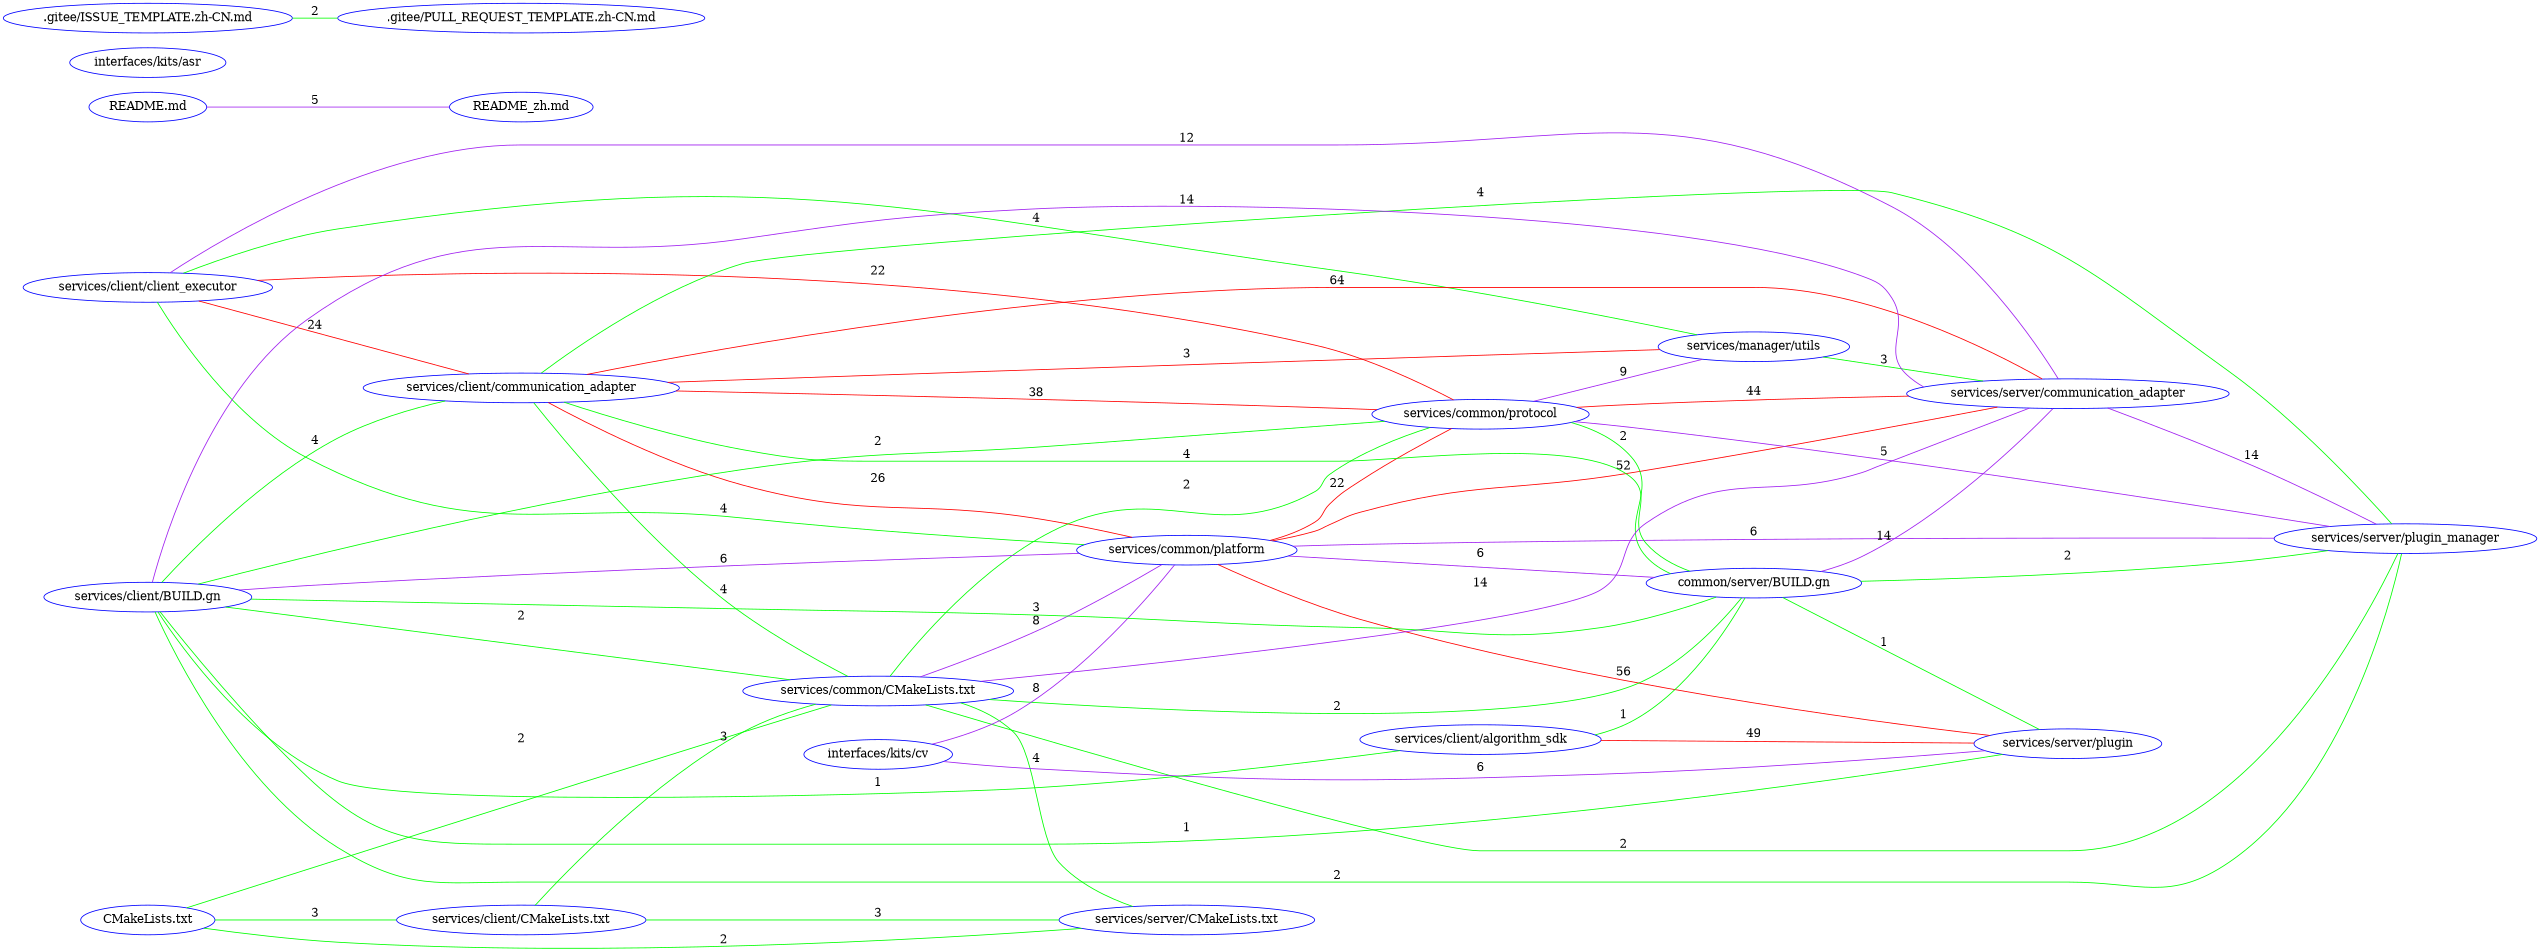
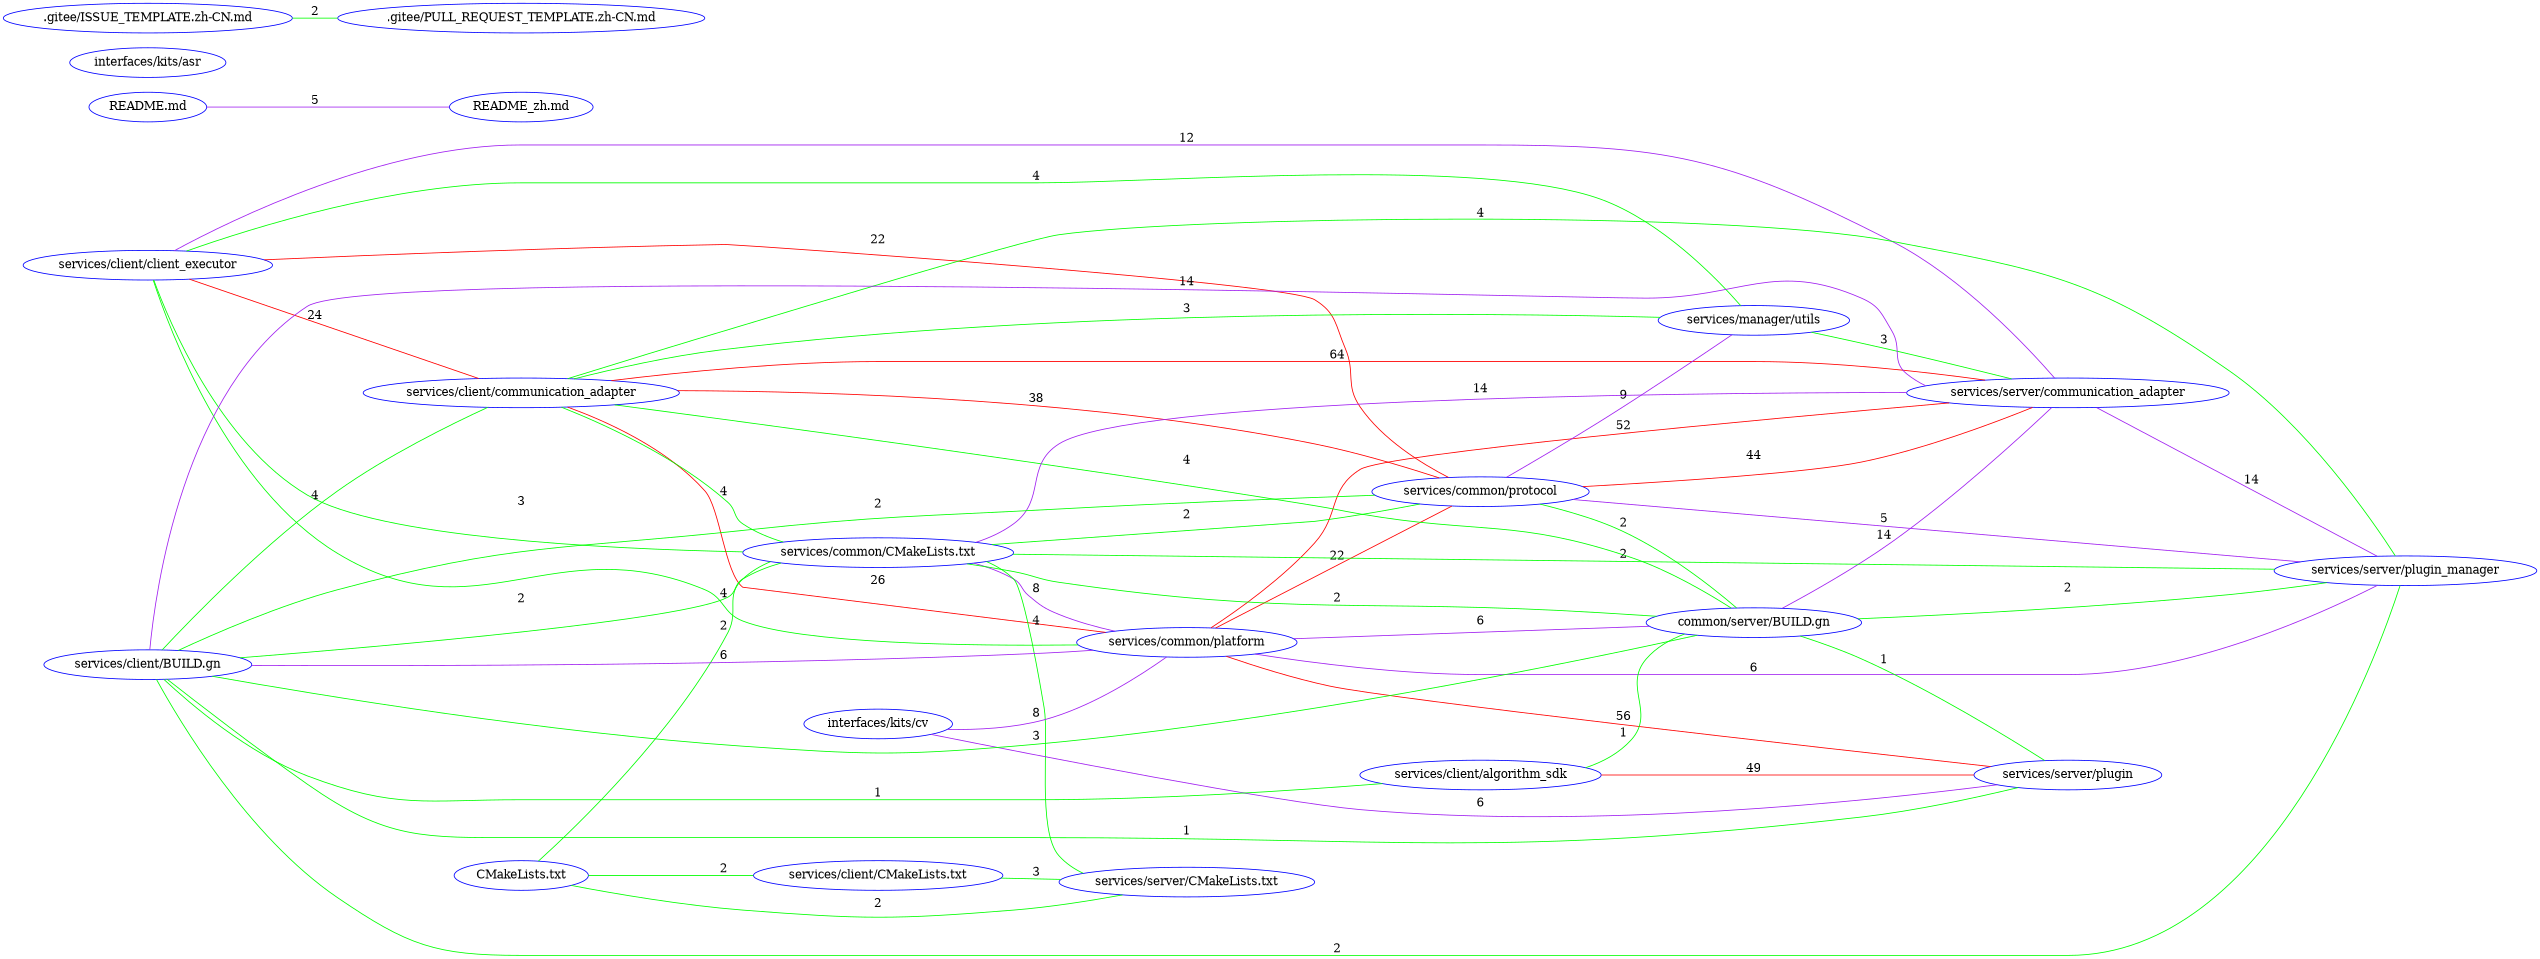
  graph {
    rankdir=LR
    node [color=blue]
    edge [color=green]
    n1 [label="services/client/client_executor"]
    n2 [label="services/server/communication_adapter"]
    n3 [label="services/common/platform"]
    n4 [label="services/manager/utils"]
    n5 [label="services/client/communication_adapter"]
    n6 [label="services/common/protocol"]
    n7 [label="services/server/plugin_manager"]
    n8 [label="services/server/plugin"]
    n9 [label="common/server/BUILD.gn"]
    n10 [label="services/common/CMakeLists.txt"]
    n11 [label="README_zh.md"]
    n12 [label="services/client/algorithm_sdk"]
    n13 [label="interfaces/kits/cv"]
    n14 [label="CMakeLists.txt"]
    n15 [label="services/server/CMakeLists.txt"]
    n16 [label="services/client/CMakeLists.txt"]
    n17 [label="services/client/BUILD.gn"]
    n18 [label="interfaces/kits/asr"]
    n19 [label=".gitee/ISSUE_TEMPLATE.zh-CN.md"]
    n20 [label=".gitee/PULL_REQUEST_TEMPLATE.zh-CN.md"]
    n21 [label="README.md"]
    n1 -- n2 [color=purple label=12 width=10]
    n1 -- n3 [label=4 width=1]
    n1 -- n4 [label=4 width=1]
    n1 -- n5 [color=red label=24 width=10]
    n1 -- n6 [color=red label=22 width=10]
    n2 -- n7 [color=purple label=14 width=10]
    n3 -- n2 [color=red label=52 width=10]
    n3 -- n6 [color=red label=22 width=10]
    n3 -- n7 [color=purple label=6 width=5]
    n3 -- n8 [color=red label=56 width=10]
    n3 -- n9 [color=purple label=6 width=5]
    n4 -- n2 [label=3 width=1]
    n5 -- n2 [color=red label=64 width=10]
    n5 -- n3 [color=red label=26 width=10]
-   n5 -- n4 [color=red label=3 width=1]
+   n5 -- n4 [label=3 width=1]
    n5 -- n6 [color=red label=38 width=10]
    n5 -- n7 [label=4 width=1]
    n5 -- n9 [label=4 width=1]
    n5 -- n10 [label=4 width=1]
    n6 -- n2 [color=red label=44 width=10]
    n6 -- n4 [color=purple label=9 width=5]
    n6 -- n7 [color=purple label=5 width=5]
    n6 -- n9 [label=2 width=1]
    n9 -- n2 [color=purple label=14 width=10]
    n9 -- n7 [label=2 width=1]
    n9 -- n8 [label=1 width=1]
    n10 -- n2 [color=purple label=14 width=10]
    n10 -- n3 [color=purple label=8 width=5]
    n10 -- n6 [label=2 width=1]
    n10 -- n7 [label=2 width=1]
    n10 -- n9 [label=2 width=1]
    n10 -- n15 [label=4 width=1]
    n12 -- n8 [color=red label=49 width=10]
    n12 -- n9 [label=1 width=1]
    n13 -- n3 [color=purple label=8 width=5]
    n13 -- n8 [color=purple label=6 width=5]
    n14 -- n10 [label=2 width=1]
    n14 -- n15 [label=2 width=1]
-   n14 -- n16 [label=3 width=1]
-   n16 -- n10 [label=3 width=1]
+   n14 -- n16 [label=2 width=1]
+   n1 -- n10 [label=3 width=1]
    n16 -- n15 [label=3 width=1]
    n17 -- n2 [color=purple label=14 width=10]
    n17 -- n3 [color=purple label=6 width=5]
    n17 -- n5 [label=4 width=1]
    n17 -- n6 [label=2 width=1]
    n17 -- n7 [label=2 width=1]
    n17 -- n8 [label=1 width=1]
    n17 -- n9 [label=3 width=1]
    n17 -- n10 [label=2 width=1]
    n17 -- n12 [label=1 width=1]
    n19 -- n20 [label=2 width=1]
    n21 -- n11 [color=purple label=5 width=5]
  }
